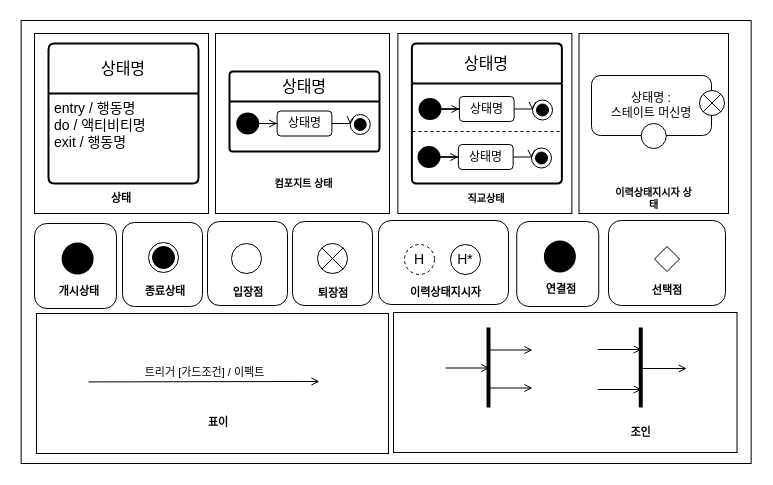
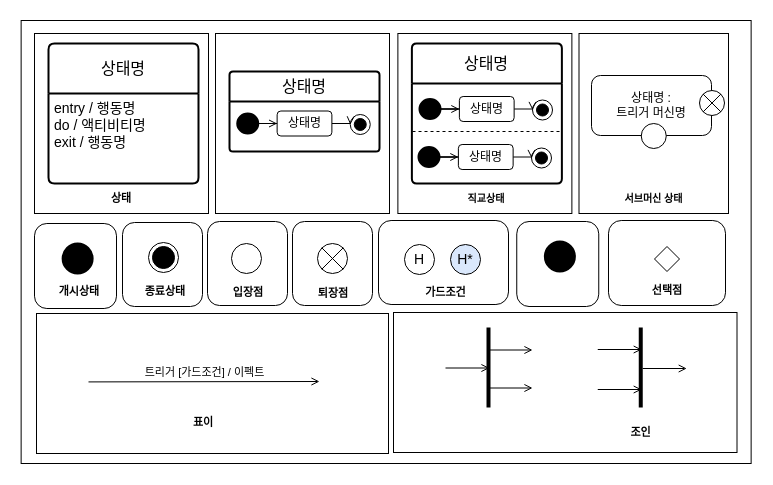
  <mxCell id="0" />
  <mxCell id="1" parent="0" />
  <mxCell id="2" value="" style="rounded=0;whiteSpace=wrap;html=1;" parent="1" vertex="1"><mxGeometry x="20.63" y="20" width="730" height="443" as="geometry" /></mxCell>
  <mxCell id="3" value="" style="rounded=0;whiteSpace=wrap;html=1;" vertex="1" parent="1"><mxGeometry x="34" y="33" width="174" height="180" as="geometry" /></mxCell>
  <mxCell id="4" value="&lt;font style=&quot;font-size: 16px;&quot;&gt;상태명&lt;/font&gt;" style="swimlane;childLayout=stackLayout;horizontal=1;startSize=50;horizontalStack=0;rounded=1;fontSize=14;fontStyle=0;strokeWidth=2;resizeParent=0;resizeLast=1;shadow=0;dashed=0;align=center;arcSize=4;whiteSpace=wrap;html=1;" vertex="1" parent="1"><mxGeometry x="48" y="43" width="150" height="140" as="geometry"><mxRectangle x="40" y="110" width="80" height="50" as="alternateBounds" /></mxGeometry></mxCell>
  <mxCell id="5" value="&lt;font style=&quot;font-size: 14px;&quot;&gt;entry / 행동명&lt;br&gt;do / 액티비티명&lt;br&gt;exit / 행동명&lt;/font&gt;" style="align=left;strokeColor=none;fillColor=none;spacingLeft=4;fontSize=12;verticalAlign=top;resizable=0;rotatable=0;part=1;html=1;" vertex="1" parent="4"><mxGeometry y="50" width="150" height="90" as="geometry" /></mxCell>
  <mxCell id="6" value="상태" style="text;html=1;strokeColor=none;fillColor=none;align=center;verticalAlign=middle;whiteSpace=wrap;rounded=0;fontSize=11;fontStyle=1" vertex="1" parent="1"><mxGeometry x="91" y="183" width="60" height="30" as="geometry" /></mxCell>
  <mxCell id="7" value="" style="rounded=0;whiteSpace=wrap;html=1;" vertex="1" parent="1"><mxGeometry x="215" y="33" width="174" height="180" as="geometry" /></mxCell>
  <mxCell id="8" value="&lt;font style=&quot;font-size: 16px;&quot;&gt;상태명&lt;/font&gt;" style="swimlane;childLayout=stackLayout;horizontal=1;startSize=30;horizontalStack=0;rounded=1;fontSize=14;fontStyle=0;strokeWidth=2;resizeParent=0;resizeLast=1;shadow=0;dashed=0;align=center;arcSize=4;whiteSpace=wrap;html=1;" vertex="1" parent="1"><mxGeometry x="229" y="71" width="150" height="80" as="geometry"><mxRectangle x="40" y="110" width="80" height="50" as="alternateBounds" /></mxGeometry></mxCell>
- <mxCell id="9" value="컴포지트 상태" style="text;html=1;strokeColor=none;fillColor=none;align=center;verticalAlign=middle;whiteSpace=wrap;rounded=0;fontSize=10;fontStyle=1" vertex="1" parent="1"><mxGeometry x="266" y="168" width="74.75" height="30" as="geometry" /></mxCell>
  <mxCell id="10" style="edgeStyle=orthogonalEdgeStyle;rounded=0;orthogonalLoop=1;jettySize=auto;html=1;entryX=0;entryY=0.5;entryDx=0;entryDy=0;endArrow=open;endFill=0;" edge="1" parent="1" source="11" target="21"><mxGeometry relative="1" as="geometry" /></mxCell>
  <mxCell id="11" value="" style="strokeWidth=2;html=1;shape=mxgraph.flowchart.start_2;whiteSpace=wrap;fillColor=#000000;" vertex="1" parent="1"><mxGeometry x="236.75" y="113" width="21" height="20" as="geometry" /></mxCell>
  <mxCell id="12" value="" style="rounded=0;whiteSpace=wrap;html=1;" vertex="1" parent="1"><mxGeometry x="397.38" y="33" width="174" height="180" as="geometry" /></mxCell>
  <mxCell id="13" value="&lt;font style=&quot;font-size: 16px;&quot;&gt;상태명&lt;/font&gt;" style="swimlane;childLayout=stackLayout;horizontal=1;startSize=40;horizontalStack=0;rounded=1;fontSize=14;fontStyle=0;strokeWidth=2;resizeParent=0;resizeLast=1;shadow=0;dashed=0;align=center;arcSize=4;whiteSpace=wrap;html=1;" vertex="1" parent="1"><mxGeometry x="411.38" y="43" width="150" height="140" as="geometry"><mxRectangle x="40" y="110" width="80" height="50" as="alternateBounds" /></mxGeometry></mxCell>
  <mxCell id="14" value="직교상태" style="text;html=1;strokeColor=none;fillColor=none;align=center;verticalAlign=middle;whiteSpace=wrap;rounded=0;fontSize=10;fontStyle=1" vertex="1" parent="1"><mxGeometry x="456.38" y="183" width="60" height="30" as="geometry" /></mxCell>
  <mxCell id="15" value="" style="rounded=0;whiteSpace=wrap;html=1;" vertex="1" parent="1"><mxGeometry x="578.5" y="33" width="149.5" height="180" as="geometry" /></mxCell>
- <mxCell id="16" value="상태명 :&lt;br&gt;스테이트 머신명" style="rounded=1;whiteSpace=wrap;html=1;" vertex="1" parent="1"><mxGeometry x="591" y="75" width="120" height="60" as="geometry" /></mxCell>
+ <mxCell id="16" value="상태명 :&lt;br&gt;트리거 머신명" style="rounded=1;whiteSpace=wrap;html=1;" vertex="1" parent="1"><mxGeometry x="591" y="75" width="120" height="60" as="geometry" /></mxCell>
  <mxCell id="17" value="" style="verticalLabelPosition=bottom;verticalAlign=top;html=1;shape=mxgraph.flowchart.or;" vertex="1" parent="1"><mxGeometry x="699" y="90" width="25" height="25" as="geometry" /></mxCell>
  <mxCell id="18" value="" style="ellipse;whiteSpace=wrap;html=1;" vertex="1" parent="1"><mxGeometry x="640.75" y="123" width="25" height="25" as="geometry" /></mxCell>
- <mxCell id="19" value="이력상태지시자 상태" style="text;html=1;strokeColor=none;fillColor=none;align=center;verticalAlign=middle;whiteSpace=wrap;rounded=0;fontSize=10;fontStyle=1" vertex="1" parent="1"><mxGeometry x="611.88" y="183" width="82.75" height="30" as="geometry" /></mxCell>
+ <mxCell id="19" value="서브머신 상태" style="text;html=1;strokeColor=none;fillColor=none;align=center;verticalAlign=middle;whiteSpace=wrap;rounded=0;fontSize=10;fontStyle=1" vertex="1" parent="1"><mxGeometry x="611.88" y="183" width="82.75" height="30" as="geometry" /></mxCell>
  <mxCell id="20" style="edgeStyle=orthogonalEdgeStyle;rounded=0;orthogonalLoop=1;jettySize=auto;html=1;exitX=1;exitY=0.5;exitDx=0;exitDy=0;entryX=0;entryY=0.5;entryDx=0;entryDy=0;endArrow=open;endFill=0;" edge="1" parent="1" source="21" target="22"><mxGeometry relative="1" as="geometry" /></mxCell>
  <mxCell id="21" value="상태명" style="rounded=1;whiteSpace=wrap;html=1;" vertex="1" parent="1"><mxGeometry x="276.63" y="110.5" width="54.75" height="25" as="geometry" /></mxCell>
  <mxCell id="22" value="" style="ellipse;html=1;shape=endState;fillColor=#000000;strokeColor=#000000;" vertex="1" parent="1"><mxGeometry x="349.75" y="114" width="20" height="20" as="geometry" /></mxCell>
  <mxCell id="23" value="" style="endArrow=none;dashed=1;html=1;rounded=0;" edge="1" parent="1"><mxGeometry width="50" height="50" relative="1" as="geometry"><mxPoint x="559" y="131" as="sourcePoint" /><mxPoint x="412" y="131" as="targetPoint" /></mxGeometry></mxCell>
  <mxCell id="24" style="edgeStyle=orthogonalEdgeStyle;rounded=0;orthogonalLoop=1;jettySize=auto;html=1;entryX=0;entryY=0.5;entryDx=0;entryDy=0;endArrow=open;endFill=0;" edge="1" parent="1" source="25" target="27"><mxGeometry relative="1" as="geometry" /></mxCell>
  <mxCell id="25" value="" style="strokeWidth=2;html=1;shape=mxgraph.flowchart.start_2;whiteSpace=wrap;fillColor=#000000;" vertex="1" parent="1"><mxGeometry x="418" y="146.5" width="21" height="20" as="geometry" /></mxCell>
  <mxCell id="26" style="edgeStyle=orthogonalEdgeStyle;rounded=0;orthogonalLoop=1;jettySize=auto;html=1;exitX=1;exitY=0.5;exitDx=0;exitDy=0;entryX=0;entryY=0.5;entryDx=0;entryDy=0;endArrow=open;endFill=0;" edge="1" parent="1" source="27" target="28"><mxGeometry relative="1" as="geometry" /></mxCell>
  <mxCell id="27" value="상태명" style="rounded=1;whiteSpace=wrap;html=1;" vertex="1" parent="1"><mxGeometry x="457.88" y="144" width="54.75" height="25" as="geometry" /></mxCell>
  <mxCell id="28" value="" style="ellipse;html=1;shape=endState;fillColor=#000000;strokeColor=#000000;" vertex="1" parent="1"><mxGeometry x="531" y="147.5" width="20" height="20" as="geometry" /></mxCell>
  <mxCell id="29" style="edgeStyle=orthogonalEdgeStyle;rounded=0;orthogonalLoop=1;jettySize=auto;html=1;entryX=0;entryY=0.5;entryDx=0;entryDy=0;endArrow=open;endFill=0;" edge="1" parent="1" source="30" target="32"><mxGeometry relative="1" as="geometry" /></mxCell>
  <mxCell id="30" value="" style="strokeWidth=2;html=1;shape=mxgraph.flowchart.start_2;whiteSpace=wrap;fillColor=#000000;" vertex="1" parent="1"><mxGeometry x="419" y="98.5" width="21" height="20" as="geometry" /></mxCell>
  <mxCell id="31" style="edgeStyle=orthogonalEdgeStyle;rounded=0;orthogonalLoop=1;jettySize=auto;html=1;exitX=1;exitY=0.5;exitDx=0;exitDy=0;entryX=0;entryY=0.5;entryDx=0;entryDy=0;endArrow=open;endFill=0;" edge="1" parent="1" source="32" target="33"><mxGeometry relative="1" as="geometry" /></mxCell>
  <mxCell id="32" value="상태명" style="rounded=1;whiteSpace=wrap;html=1;" vertex="1" parent="1"><mxGeometry x="458.88" y="96" width="54.75" height="25" as="geometry" /></mxCell>
  <mxCell id="33" value="" style="ellipse;html=1;shape=endState;fillColor=#000000;strokeColor=#000000;" vertex="1" parent="1"><mxGeometry x="532" y="99.5" width="20" height="20" as="geometry" /></mxCell>
  <mxCell id="34" value="" style="rounded=1;whiteSpace=wrap;html=1;" vertex="1" parent="1"><mxGeometry x="122" y="222" width="80" height="84" as="geometry" /></mxCell>
  <mxCell id="35" value="" style="rounded=1;whiteSpace=wrap;html=1;" vertex="1" parent="1"><mxGeometry x="34" y="223" width="82" height="85" as="geometry" /></mxCell>
  <mxCell id="36" value="" style="strokeWidth=2;html=1;shape=mxgraph.flowchart.start_2;whiteSpace=wrap;fillColor=#000000;" vertex="1" parent="1"><mxGeometry x="62.13" y="243" width="30" height="30" as="geometry" /></mxCell>
  <mxCell id="37" value="" style="ellipse;html=1;shape=endState;fillColor=#000000;strokeColor=#000000;" vertex="1" parent="1"><mxGeometry x="148" y="242" width="30" height="30" as="geometry" /></mxCell>
  <mxCell id="38" value="개시상태" style="text;html=1;strokeColor=none;fillColor=none;align=center;verticalAlign=middle;whiteSpace=wrap;rounded=0;fontSize=11;fontStyle=1" vertex="1" parent="1"><mxGeometry x="49" y="276" width="60" height="30" as="geometry" /></mxCell>
  <mxCell id="39" value="종료상태" style="text;html=1;strokeColor=none;fillColor=none;align=center;verticalAlign=middle;whiteSpace=wrap;rounded=0;fontSize=11;fontStyle=1" vertex="1" parent="1"><mxGeometry x="135" y="276" width="60" height="30" as="geometry" /></mxCell>
  <mxCell id="40" value="" style="rounded=1;whiteSpace=wrap;html=1;" vertex="1" parent="1"><mxGeometry x="292" y="221" width="80" height="84" as="geometry" /></mxCell>
  <mxCell id="41" value="" style="rounded=1;whiteSpace=wrap;html=1;" vertex="1" parent="1"><mxGeometry x="207" y="221" width="80" height="84" as="geometry" /></mxCell>
  <mxCell id="42" value="입장점" style="text;html=1;strokeColor=none;fillColor=none;align=center;verticalAlign=middle;whiteSpace=wrap;rounded=0;fontSize=11;fontStyle=1" vertex="1" parent="1"><mxGeometry x="218" y="277" width="60" height="30" as="geometry" /></mxCell>
  <mxCell id="43" value="퇴장점" style="text;html=1;strokeColor=none;fillColor=none;align=center;verticalAlign=middle;whiteSpace=wrap;rounded=0;fontSize=11;fontStyle=1" vertex="1" parent="1"><mxGeometry x="303" y="278" width="60" height="30" as="geometry" /></mxCell>
  <mxCell id="44" value="" style="ellipse;whiteSpace=wrap;html=1;" vertex="1" parent="1"><mxGeometry x="231" y="243" width="30" height="30" as="geometry" /></mxCell>
  <mxCell id="45" value="" style="verticalLabelPosition=bottom;verticalAlign=top;html=1;shape=mxgraph.flowchart.or;" vertex="1" parent="1"><mxGeometry x="317" y="243" width="30" height="30" as="geometry" /></mxCell>
  <mxCell id="46" value="" style="rounded=1;whiteSpace=wrap;html=1;" vertex="1" parent="1"><mxGeometry x="378" y="220" width="130" height="84" as="geometry" /></mxCell>
- <mxCell id="47" value="이력상태지시자" style="text;html=1;strokeColor=none;fillColor=none;align=center;verticalAlign=middle;whiteSpace=wrap;rounded=0;fontSize=11;fontStyle=1" vertex="1" parent="1"><mxGeometry x="398" y="277" width="95" height="30" as="geometry" /></mxCell>
- <mxCell id="48" value="&lt;font style=&quot;font-size: 14px;&quot;&gt;H&lt;/font&gt;" style="ellipse;whiteSpace=wrap;html=1;dashed=1;" vertex="1" parent="1"><mxGeometry x="404" y="244" width="30" height="30" as="geometry" /></mxCell>
- <mxCell id="49" value="&lt;font style=&quot;font-size: 14px;&quot;&gt;H*&lt;/font&gt;" style="ellipse;whiteSpace=wrap;html=1;" vertex="1" parent="1"><mxGeometry x="450" y="244" width="30" height="30" as="geometry" /></mxCell>
+ <mxCell id="47" value="가드조건" style="text;html=1;strokeColor=none;fillColor=none;align=center;verticalAlign=middle;whiteSpace=wrap;rounded=0;fontSize=11;fontStyle=1" vertex="1" parent="1"><mxGeometry x="398" y="277" width="95" height="30" as="geometry" /></mxCell>
+ <mxCell id="48" value="&lt;font style=&quot;font-size: 14px;&quot;&gt;H&lt;/font&gt;" style="ellipse;whiteSpace=wrap;html=1;" vertex="1" parent="1"><mxGeometry x="404" y="244" width="30" height="30" as="geometry" /></mxCell>
+ <mxCell id="49" value="&lt;font style=&quot;font-size: 14px;&quot;&gt;H*&lt;/font&gt;" style="ellipse;whiteSpace=wrap;html=1;fillColor=#dae8fc;" vertex="1" parent="1"><mxGeometry x="450" y="244" width="30" height="30" as="geometry" /></mxCell>
  <mxCell id="50" value="" style="rounded=1;whiteSpace=wrap;html=1;" vertex="1" parent="1"><mxGeometry x="516.25" y="221" width="82" height="85" as="geometry" /></mxCell>
  <mxCell id="51" value="" style="strokeWidth=2;html=1;shape=mxgraph.flowchart.start_2;whiteSpace=wrap;fillColor=#000000;" vertex="1" parent="1"><mxGeometry x="544.38" y="241" width="30" height="30" as="geometry" /></mxCell>
- <mxCell id="52" value="연결점" style="text;html=1;strokeColor=none;fillColor=none;align=center;verticalAlign=middle;whiteSpace=wrap;rounded=0;fontSize=11;fontStyle=1" vertex="1" parent="1"><mxGeometry x="531.25" y="274" width="60" height="30" as="geometry" /></mxCell>
  <mxCell id="53" value="" style="rounded=1;whiteSpace=wrap;html=1;" vertex="1" parent="1"><mxGeometry x="608" y="220" width="117" height="85" as="geometry" /></mxCell>
  <mxCell id="54" value="" style="rhombus;whiteSpace=wrap;html=1;" vertex="1" parent="1"><mxGeometry x="654" y="246" width="25" height="25" as="geometry" /></mxCell>
  <mxCell id="55" value="선택점" style="text;html=1;strokeColor=none;fillColor=none;align=center;verticalAlign=middle;whiteSpace=wrap;rounded=0;fontSize=11;fontStyle=1" vertex="1" parent="1"><mxGeometry x="637" y="275" width="60" height="30" as="geometry" /></mxCell>
  <mxCell id="56" value="" style="rounded=0;whiteSpace=wrap;html=1;" vertex="1" parent="1"><mxGeometry x="36" y="313" width="352" height="140" as="geometry" /></mxCell>
  <mxCell id="57" value="" style="rounded=0;whiteSpace=wrap;html=1;" vertex="1" parent="1"><mxGeometry x="393" y="312" width="343.5" height="140" as="geometry" /></mxCell>
  <mxCell id="58" value="" style="line;strokeWidth=4;direction=south;html=1;perimeter=backbonePerimeter;points=[];outlineConnect=0;" vertex="1" parent="1"><mxGeometry x="483" y="327" width="10" height="80" as="geometry" /></mxCell>
  <mxCell id="59" value="" style="line;strokeWidth=4;direction=south;html=1;perimeter=backbonePerimeter;points=[];outlineConnect=0;" vertex="1" parent="1"><mxGeometry x="635.25" y="327" width="10" height="80" as="geometry" /></mxCell>
  <mxCell id="60" value="" style="endArrow=open;html=1;rounded=0;endFill=0;" edge="1" parent="1"><mxGeometry width="50" height="50" relative="1" as="geometry"><mxPoint x="445" y="367.5" as="sourcePoint" /><mxPoint x="489" y="367.5" as="targetPoint" /></mxGeometry></mxCell>
  <mxCell id="61" value="" style="endArrow=open;html=1;rounded=0;endFill=0;" edge="1" parent="1"><mxGeometry width="50" height="50" relative="1" as="geometry"><mxPoint x="488" y="349.5" as="sourcePoint" /><mxPoint x="532" y="349.5" as="targetPoint" /></mxGeometry></mxCell>
  <mxCell id="62" value="" style="endArrow=open;html=1;rounded=0;endFill=0;" edge="1" parent="1"><mxGeometry width="50" height="50" relative="1" as="geometry"><mxPoint x="488" y="387.5" as="sourcePoint" /><mxPoint x="532" y="387.5" as="targetPoint" /></mxGeometry></mxCell>
  <mxCell id="63" value="" style="endArrow=open;html=1;rounded=0;endFill=0;" edge="1" parent="1"><mxGeometry width="50" height="50" relative="1" as="geometry"><mxPoint x="597.25" y="349" as="sourcePoint" /><mxPoint x="641.25" y="349" as="targetPoint" /></mxGeometry></mxCell>
  <mxCell id="64" value="" style="endArrow=open;html=1;rounded=0;endFill=0;" edge="1" parent="1"><mxGeometry width="50" height="50" relative="1" as="geometry"><mxPoint x="597.25" y="389" as="sourcePoint" /><mxPoint x="641.25" y="389" as="targetPoint" /></mxGeometry></mxCell>
  <mxCell id="65" value="" style="endArrow=open;html=1;rounded=0;endFill=0;" edge="1" parent="1"><mxGeometry width="50" height="50" relative="1" as="geometry"><mxPoint x="642.25" y="368" as="sourcePoint" /><mxPoint x="686.25" y="368" as="targetPoint" /></mxGeometry></mxCell>
  <mxCell id="66" value="조인" style="text;html=1;strokeColor=none;fillColor=none;align=center;verticalAlign=middle;whiteSpace=wrap;rounded=0;fontSize=11;fontStyle=1" vertex="1" parent="1"><mxGeometry x="592.75" y="417" width="95" height="30" as="geometry" /></mxCell>
  <mxCell id="67" value="트리거 [가드조건] / 이펙트" style="endArrow=open;html=1;rounded=0;exitX=0.154;exitY=0.333;exitDx=0;exitDy=0;exitPerimeter=0;endFill=0;labelPosition=center;verticalLabelPosition=top;align=center;verticalAlign=bottom;" edge="1" parent="1"><mxGeometry width="50" height="50" relative="1" as="geometry"><mxPoint x="88" y="381.41" as="sourcePoint" /><mxPoint x="319" y="381" as="targetPoint" /></mxGeometry></mxCell>
- <mxCell id="68" value="표이" style="text;html=1;strokeColor=none;fillColor=none;align=center;verticalAlign=middle;whiteSpace=wrap;rounded=0;fontSize=11;fontStyle=1" vertex="1" parent="1"><mxGeometry x="188.25" y="407" width="60" height="30" as="geometry" /></mxCell>
+ <mxCell id="68" value="표이" style="text;html=1;strokeColor=none;fillColor=none;align=center;verticalAlign=middle;whiteSpace=wrap;rounded=0;fontSize=11;fontStyle=1" vertex="1" parent="1"><mxGeometry x="173.25" y="407" width="60" height="30" as="geometry" /></mxCell>
